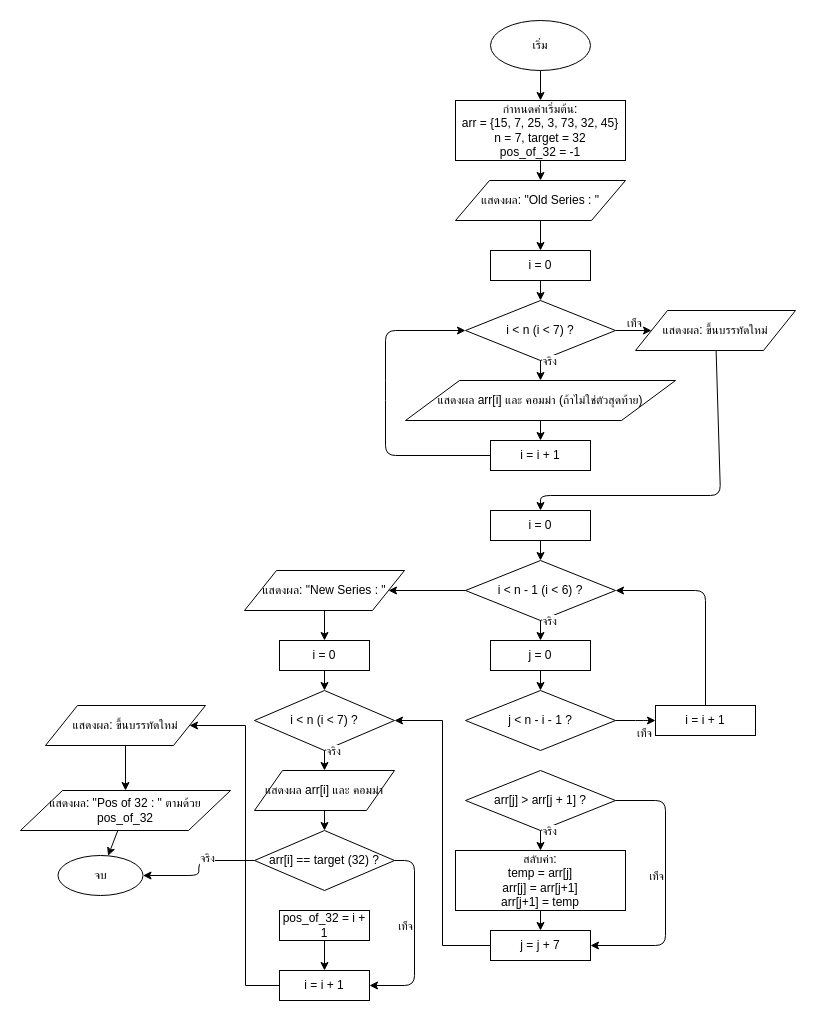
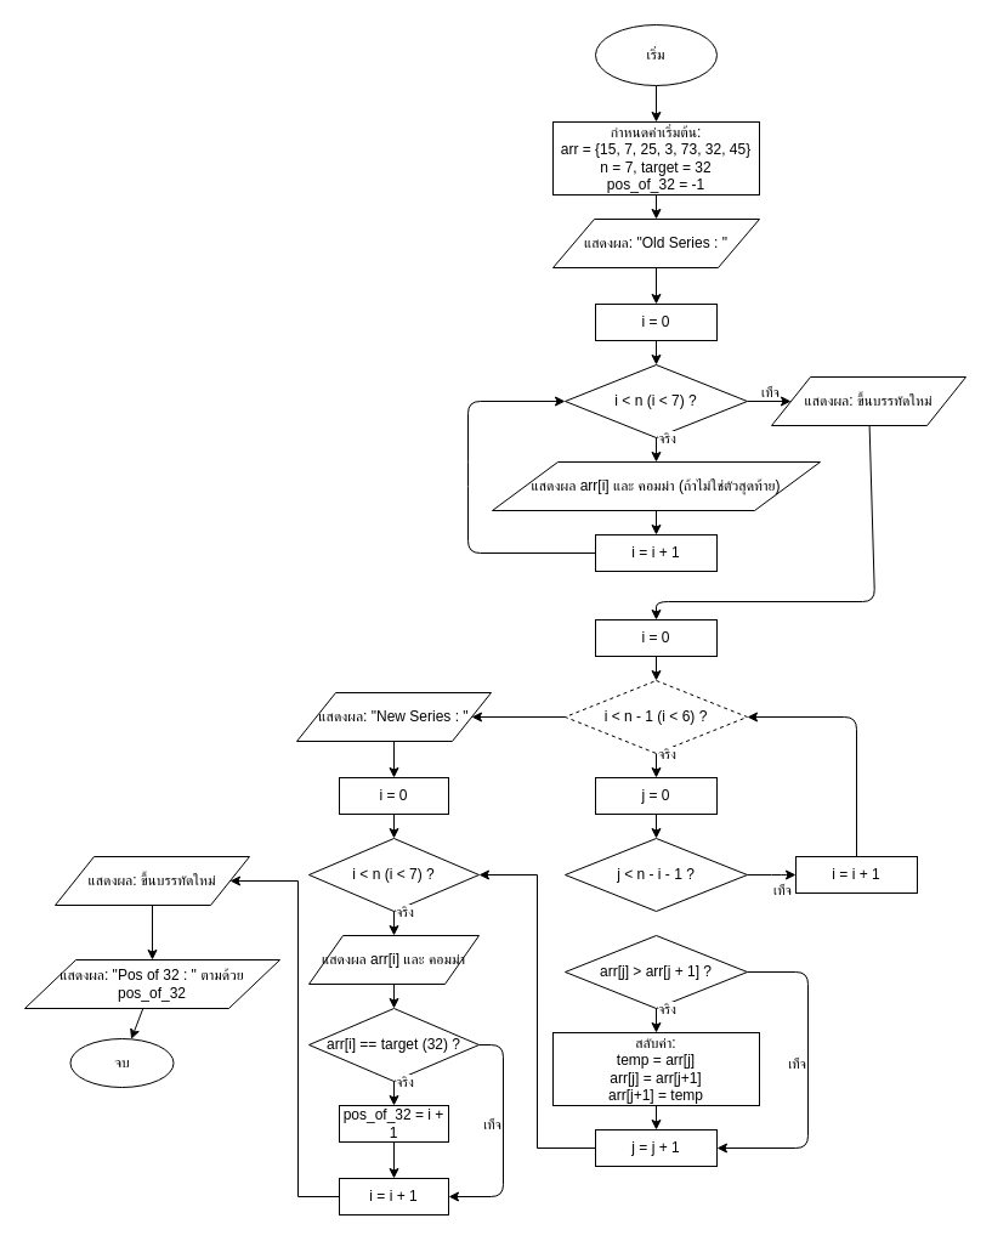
  <mxCell id="0" />
  <mxCell id="1" parent="0" />
  <mxCell id="2" value="เริ่ม" style="ellipse;whiteSpace=wrap;html=1;" vertex="1" parent="1"><mxGeometry x="490" y="20" width="100" height="50" as="geometry" /></mxCell>
  <mxCell id="3" value="กำหนดค่าเริ่มต้น:&#10;arr = {15, 7, 25, 3, 73, 32, 45}&#10;n = 7, target = 32&#10;pos_of_32 = -1" style="rounded=0;whiteSpace=wrap;html=1;" vertex="1" parent="1"><mxGeometry x="455" y="100" width="170" height="60" as="geometry" /></mxCell>
  <mxCell id="4" value="" style="endArrow=classic;html=1;entryDx=0;entryDy=0;" edge="1" parent="1" source="2" target="3"><mxGeometry width="50" height="50" relative="1" as="geometry"><mxPoint x="540" y="70" as="sourcePoint" /><mxPoint x="540" y="100" as="targetPoint" /></mxGeometry></mxCell>
  <mxCell id="5" value="แสดงผล: &quot;Old Series : &quot;" style="shape=parallelogram;perimeter=parallelogramPerimeter;whiteSpace=wrap;html=1;rounded=0;" vertex="1" parent="1"><mxGeometry x="455" y="180" width="170" height="40" as="geometry" /></mxCell>
  <mxCell id="6" value="" style="endArrow=classic;html=1;entryDx=0;entryDy=0;" edge="1" parent="1" source="3" target="5"><mxGeometry width="50" height="50" relative="1" as="geometry"><mxPoint x="540" y="160" as="sourcePoint" /><mxPoint x="540" y="180" as="targetPoint" /></mxGeometry></mxCell>
  <mxCell id="7" value="i = 0" style="rounded=0;whiteSpace=wrap;html=1;" vertex="1" parent="1"><mxGeometry x="490" y="250" width="100" height="30" as="geometry" /></mxCell>
  <mxCell id="8" value="" style="endArrow=classic;html=1;entryDx=0;entryDy=0;" edge="1" parent="1" source="5" target="7"><mxGeometry width="50" height="50" relative="1" as="geometry"><mxPoint x="540" y="220" as="sourcePoint" /><mxPoint x="540" y="250" as="targetPoint" /></mxGeometry></mxCell>
  <mxCell id="9" value="i &lt; n (i &lt; 7) ?" style="rhombus;whiteSpace=wrap;html=1;" vertex="1" parent="1"><mxGeometry x="465" y="300" width="150" height="60" as="geometry" /></mxCell>
  <mxCell id="10" value="" style="endArrow=classic;html=1;entryDx=0;entryDy=0;" edge="1" parent="1" source="7" target="9"><mxGeometry width="50" height="50" relative="1" as="geometry"><mxPoint x="540" y="280" as="sourcePoint" /><mxPoint x="540" y="300" as="targetPoint" /></mxGeometry></mxCell>
  <mxCell id="11" value="แสดงผล arr[i] และ คอมม่า (ถ้าไม่ใช่ตัวสุดท้าย)" style="shape=parallelogram;perimeter=parallelogramPerimeter;whiteSpace=wrap;html=1;rounded=0;" vertex="1" parent="1"><mxGeometry x="405" y="380" width="270" height="40" as="geometry" /></mxCell>
  <mxCell id="12" value="จริง" style="edgeStyle=orthogonalEdgeStyle;html=1;align=left;verticalAlign=bottom;" edge="1" parent="1" source="9" target="11"><mxGeometry relative="1" as="geometry"><mxPoint x="540" y="360" as="sourcePoint" /></mxGeometry></mxCell>
  <mxCell id="13" value="i = i + 1" style="rounded=0;whiteSpace=wrap;html=1;" vertex="1" parent="1"><mxGeometry x="490" y="440" width="100" height="30" as="geometry" /></mxCell>
  <mxCell id="14" value="" style="endArrow=classic;html=1;entryDx=0;entryDy=0;" edge="1" parent="1" source="11" target="13"><mxGeometry width="50" height="50" relative="1" as="geometry"><mxPoint x="540" y="420" as="sourcePoint" /><mxPoint x="540" y="440" as="targetPoint" /></mxGeometry></mxCell>
  <mxCell id="15" value="" style="endArrow=classic;html=1;entryDx=0;entryDy=0;exitDx=0;exitDy=0;" edge="1" parent="1" source="13" target="9"><mxGeometry width="50" height="50" relative="1" as="geometry"><mxPoint x="540" y="470" as="sourcePoint" /><Array as="points"><mxPoint x="385" y="455" /><mxPoint x="385" y="390" /><mxPoint x="385" y="330" /></Array></mxGeometry></mxCell>
  <mxCell id="16" value="แสดงผล: ขึ้นบรรทัดใหม่" style="shape=parallelogram;perimeter=parallelogramPerimeter;whiteSpace=wrap;html=1;rounded=0;" vertex="1" parent="1"><mxGeometry x="635" y="310" width="160" height="40" as="geometry" /></mxCell>
  <mxCell id="17" value="เท็จ" style="edgeStyle=orthogonalEdgeStyle;html=1;align=left;verticalAlign=top;" edge="1" parent="1" source="9" target="16"><mxGeometry x="-0.444" y="20" relative="1" as="geometry"><mxPoint x="540" y="330" as="sourcePoint" /><Array as="points"><mxPoint x="615" y="330" /><mxPoint x="615" y="330" /></Array><mxPoint as="offset" /></mxGeometry></mxCell>
  <mxCell id="18" value="i = 0" style="rounded=0;whiteSpace=wrap;html=1;" vertex="1" parent="1"><mxGeometry x="490" y="510" width="100" height="30" as="geometry" /></mxCell>
  <mxCell id="19" value="" style="endArrow=classic;html=1;entryDx=0;entryDy=0;" edge="1" parent="1" source="16" target="18"><mxGeometry width="50" height="50" relative="1" as="geometry"><mxPoint x="720" y="350" as="sourcePoint" /><Array as="points"><mxPoint x="720" y="495" /><mxPoint x="540" y="495" /></Array></mxGeometry></mxCell>
  <mxCell id="20" value="" style="edgeStyle=orthogonalEdgeStyle;rounded=0;orthogonalLoop=1;jettySize=auto;html=1;" edge="1" parent="1" source="21" target="37"><mxGeometry relative="1" as="geometry" /></mxCell>
- <mxCell id="21" value="i &lt; n - 1 (i &lt; 6) ?" style="rhombus;whiteSpace=wrap;html=1;" vertex="1" parent="1"><mxGeometry x="465" y="560" width="150" height="60" as="geometry" /></mxCell>
+ <mxCell id="21" value="i &lt; n - 1 (i &lt; 6) ?" style="rhombus;whiteSpace=wrap;html=1;dashed=1;" vertex="1" parent="1"><mxGeometry x="465" y="560" width="150" height="60" as="geometry" /></mxCell>
  <mxCell id="22" value="" style="endArrow=classic;html=1;entryDx=0;entryDy=0;" edge="1" parent="1" source="18" target="21"><mxGeometry width="50" height="50" relative="1" as="geometry"><mxPoint x="540" y="540" as="sourcePoint" /><mxPoint x="540" y="560" as="targetPoint" /></mxGeometry></mxCell>
  <mxCell id="23" value="j = 0" style="rounded=0;whiteSpace=wrap;html=1;" vertex="1" parent="1"><mxGeometry x="490" y="640" width="100" height="30" as="geometry" /></mxCell>
  <mxCell id="24" value="จริง" style="edgeStyle=orthogonalEdgeStyle;html=1;align=left;verticalAlign=bottom;" edge="1" parent="1" source="21" target="23"><mxGeometry relative="1" as="geometry"><mxPoint x="540" y="620" as="sourcePoint" /></mxGeometry></mxCell>
  <mxCell id="25" value="j &lt; n - i - 1 ?" style="rhombus;whiteSpace=wrap;html=1;" vertex="1" parent="1"><mxGeometry x="465" y="690" width="150" height="60" as="geometry" /></mxCell>
  <mxCell id="26" value="" style="endArrow=classic;html=1;entryDx=0;entryDy=0;" edge="1" parent="1" source="23" target="25"><mxGeometry width="50" height="50" relative="1" as="geometry"><mxPoint x="540" y="670" as="sourcePoint" /><mxPoint x="540" y="690" as="targetPoint" /></mxGeometry></mxCell>
  <mxCell id="27" value="arr[j] &gt; arr[j + 1] ?" style="rhombus;whiteSpace=wrap;html=1;" vertex="1" parent="1"><mxGeometry x="465" y="770" width="150" height="60" as="geometry" /></mxCell>
  <mxCell id="28" value="สลับค่า:&#10;temp = arr[j]&#10;arr[j] = arr[j+1]&#10;arr[j+1] = temp" style="rounded=0;whiteSpace=wrap;html=1;" vertex="1" parent="1"><mxGeometry x="455" y="850" width="170" height="60" as="geometry" /></mxCell>
  <mxCell id="29" value="จริง" style="edgeStyle=orthogonalEdgeStyle;html=1;align=left;verticalAlign=bottom;" edge="1" parent="1" source="27" target="28"><mxGeometry relative="1" as="geometry"><mxPoint x="540" y="830" as="sourcePoint" /></mxGeometry></mxCell>
  <mxCell id="30" style="edgeStyle=orthogonalEdgeStyle;rounded=0;orthogonalLoop=1;jettySize=auto;html=1;entryX=1;entryY=0.5;entryDx=0;entryDy=0;" edge="1" parent="1" source="31" target="40"><mxGeometry relative="1" as="geometry" /></mxCell>
- <mxCell id="31" value="j = j + 7" style="rounded=0;whiteSpace=wrap;html=1;" vertex="1" parent="1"><mxGeometry x="490" y="930" width="100" height="30" as="geometry" /></mxCell>
+ <mxCell id="31" value="j = j + 1" style="rounded=0;whiteSpace=wrap;html=1;" vertex="1" parent="1"><mxGeometry x="490" y="930" width="100" height="30" as="geometry" /></mxCell>
  <mxCell id="32" value="" style="endArrow=classic;html=1;entryDx=0;entryDy=0;" edge="1" parent="1" source="28" target="31"><mxGeometry width="50" height="50" relative="1" as="geometry"><mxPoint x="540" y="910" as="sourcePoint" /><mxPoint x="540" y="930" as="targetPoint" /></mxGeometry></mxCell>
  <mxCell id="33" value="เท็จ" style="edgeStyle=orthogonalEdgeStyle;html=1;align=right;verticalAlign=bottom;" edge="1" parent="1" source="27" target="31"><mxGeometry relative="1" as="geometry"><mxPoint x="615" y="800" as="sourcePoint" /><Array as="points"><mxPoint x="665" y="800" /><mxPoint x="665" y="945" /></Array></mxGeometry></mxCell>
  <mxCell id="34" value="i = i + 1" style="rounded=0;whiteSpace=wrap;html=1;" vertex="1" parent="1"><mxGeometry x="655" y="705" width="100" height="30" as="geometry" /></mxCell>
  <mxCell id="35" value="เท็จ" style="edgeStyle=orthogonalEdgeStyle;html=1;align=left;verticalAlign=top;" edge="1" parent="1" source="25" target="34"><mxGeometry relative="1" as="geometry"><mxPoint x="615" y="720" as="sourcePoint" /><Array as="points"><mxPoint x="645" y="720" /><mxPoint x="645" y="720" /></Array></mxGeometry></mxCell>
  <mxCell id="36" value="" style="endArrow=classic;html=1;entryDx=0;entryDy=0;exitDx=0;exitDy=0;" edge="1" parent="1" source="34" target="21"><mxGeometry width="50" height="50" relative="1" as="geometry"><mxPoint x="705" y="735" as="sourcePoint" /><Array as="points"><mxPoint x="705" y="590" /></Array></mxGeometry></mxCell>
  <mxCell id="37" value="แสดงผล: &quot;New Series : &quot;" style="shape=parallelogram;perimeter=parallelogramPerimeter;whiteSpace=wrap;html=1;rounded=0;" vertex="1" parent="1"><mxGeometry x="244" y="570" width="160" height="40" as="geometry" /></mxCell>
  <mxCell id="38" value="i = 0" style="rounded=0;whiteSpace=wrap;html=1;" vertex="1" parent="1"><mxGeometry x="279" y="640" width="90" height="30" as="geometry" /></mxCell>
  <mxCell id="39" value="" style="endArrow=classic;html=1;entryDx=0;entryDy=0;" edge="1" parent="1" source="37" target="38"><mxGeometry width="50" height="50" relative="1" as="geometry"><mxPoint x="324" y="610" as="sourcePoint" /><mxPoint x="324" y="640" as="targetPoint" /></mxGeometry></mxCell>
  <mxCell id="40" value="i &lt; n (i &lt; 7) ?" style="rhombus;whiteSpace=wrap;html=1;" vertex="1" parent="1"><mxGeometry x="254" y="690" width="140" height="60" as="geometry" /></mxCell>
  <mxCell id="41" value="" style="endArrow=classic;html=1;entryDx=0;entryDy=0;" edge="1" parent="1" source="38" target="40"><mxGeometry width="50" height="50" relative="1" as="geometry"><mxPoint x="324" y="670" as="sourcePoint" /><mxPoint x="324" y="690" as="targetPoint" /></mxGeometry></mxCell>
  <mxCell id="42" value="แสดงผล arr[i] และ คอมม่า" style="shape=parallelogram;perimeter=parallelogramPerimeter;whiteSpace=wrap;html=1;rounded=0;" vertex="1" parent="1"><mxGeometry x="254" y="770" width="140" height="40" as="geometry" /></mxCell>
  <mxCell id="43" value="จริง" style="edgeStyle=orthogonalEdgeStyle;html=1;align=left;verticalAlign=bottom;" edge="1" parent="1" source="40" target="42"><mxGeometry relative="1" as="geometry"><mxPoint x="324" y="750" as="sourcePoint" /></mxGeometry></mxCell>
  <mxCell id="44" value="arr[i] == target (32) ?" style="rhombus;whiteSpace=wrap;html=1;" vertex="1" parent="1"><mxGeometry x="254" y="830" width="140" height="60" as="geometry" /></mxCell>
  <mxCell id="45" value="" style="endArrow=classic;html=1;entryDx=0;entryDy=0;" edge="1" parent="1" source="42" target="44"><mxGeometry width="50" height="50" relative="1" as="geometry"><mxPoint x="324" y="810" as="sourcePoint" /><mxPoint x="324" y="830" as="targetPoint" /></mxGeometry></mxCell>
  <mxCell id="46" value="pos_of_32 = i + 1" style="rounded=0;whiteSpace=wrap;html=1;" vertex="1" parent="1"><mxGeometry x="279" y="910" width="90" height="30" as="geometry" /></mxCell>
- <mxCell id="47" value="จริง" style="edgeStyle=orthogonalEdgeStyle;html=1;align=left;verticalAlign=bottom;" edge="1" parent="1" source="44" target="55"><mxGeometry relative="1" as="geometry"><mxPoint x="324" y="890" as="sourcePoint" /></mxGeometry></mxCell>
+ <mxCell id="47" value="จริง" style="edgeStyle=orthogonalEdgeStyle;html=1;align=left;verticalAlign=bottom;" edge="1" parent="1" source="44" target="46"><mxGeometry relative="1" as="geometry"><mxPoint x="324" y="890" as="sourcePoint" /></mxGeometry></mxCell>
  <mxCell id="48" style="edgeStyle=orthogonalEdgeStyle;rounded=0;orthogonalLoop=1;jettySize=auto;html=1;entryX=1;entryY=0.5;entryDx=0;entryDy=0;" edge="1" parent="1" source="49" target="52"><mxGeometry relative="1" as="geometry"><Array as="points"><mxPoint x="245" y="985" /><mxPoint x="245" y="725" /></Array></mxGeometry></mxCell>
  <mxCell id="49" value="i = i + 1" style="rounded=0;whiteSpace=wrap;html=1;" vertex="1" parent="1"><mxGeometry x="279" y="970" width="90" height="30" as="geometry" /></mxCell>
  <mxCell id="50" value="" style="endArrow=classic;html=1;entryDx=0;entryDy=0;" edge="1" parent="1" source="46" target="49"><mxGeometry width="50" height="50" relative="1" as="geometry"><mxPoint x="324" y="940" as="sourcePoint" /><mxPoint x="324" y="970" as="targetPoint" /></mxGeometry></mxCell>
  <mxCell id="51" value="เท็จ" style="edgeStyle=orthogonalEdgeStyle;html=1;align=right;verticalAlign=bottom;" edge="1" parent="1" source="44" target="49"><mxGeometry relative="1" as="geometry"><mxPoint x="394" y="860" as="sourcePoint" /><Array as="points"><mxPoint x="414" y="860" /><mxPoint x="414" y="985" /><mxPoint x="369" y="985" /></Array></mxGeometry></mxCell>
  <mxCell id="52" value="แสดงผล: ขึ้นบรรทัดใหม่" style="shape=parallelogram;perimeter=parallelogramPerimeter;whiteSpace=wrap;html=1;rounded=0;" vertex="1" parent="1"><mxGeometry x="45" y="705" width="160" height="40" as="geometry" /></mxCell>
  <mxCell id="53" value="แสดงผล: &quot;Pos of 32 : &quot; ตามด้วย pos_of_32" style="shape=parallelogram;perimeter=parallelogramPerimeter;whiteSpace=wrap;html=1;rounded=0;" vertex="1" parent="1"><mxGeometry x="20" y="790" width="210" height="40" as="geometry" /></mxCell>
  <mxCell id="54" value="" style="endArrow=classic;html=1;entryDx=0;entryDy=0;" edge="1" parent="1" source="52" target="53"><mxGeometry width="50" height="50" relative="1" as="geometry"><mxPoint x="140" y="745" as="sourcePoint" /><mxPoint x="140" y="775" as="targetPoint" /></mxGeometry></mxCell>
  <mxCell id="55" value="จบ" style="ellipse;whiteSpace=wrap;html=1;" vertex="1" parent="1"><mxGeometry x="57.5" y="855" width="85" height="40" as="geometry" /></mxCell>
  <mxCell id="56" value="" style="endArrow=classic;html=1;entryDx=0;entryDy=0;" edge="1" parent="1" source="53" target="55"><mxGeometry width="50" height="50" relative="1" as="geometry"><mxPoint x="140" y="835" as="sourcePoint" /><mxPoint x="140" y="865" as="targetPoint" /></mxGeometry></mxCell>
